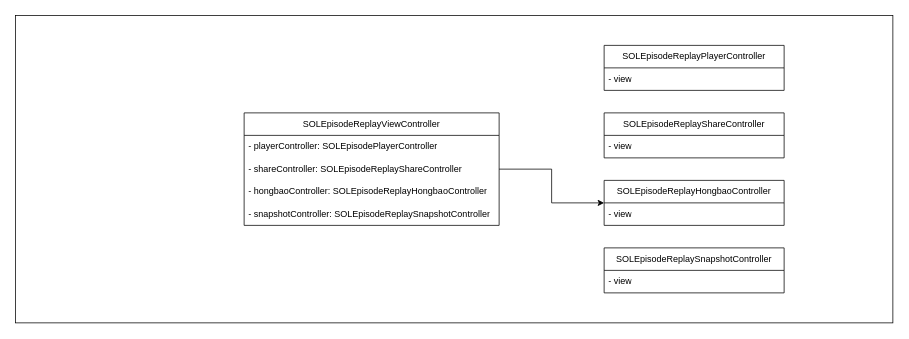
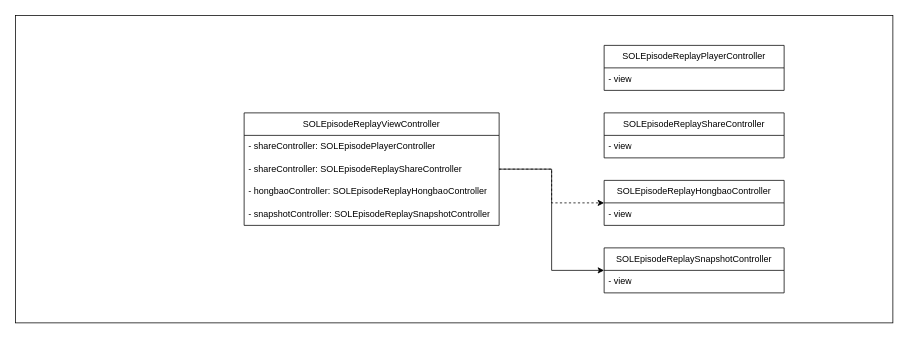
  <mxCell id="0" />
  <mxCell id="1" parent="0" />
  <mxCell id="2" value="" style="rounded=0;whiteSpace=wrap;html=1;fillColor=none;" vertex="1" parent="1"><mxGeometry x="20" y="20" width="1170" height="410" as="geometry" /></mxCell>
- <mxCell id="3" style="edgeStyle=orthogonalEdgeStyle;rounded=0;orthogonalLoop=1;jettySize=auto;html=1;" edge="1" parent="1" source="5" target="12"><mxGeometry relative="1" as="geometry" /></mxCell>
+ <mxCell id="3" style="edgeStyle=orthogonalEdgeStyle;rounded=0;orthogonalLoop=1;jettySize=auto;html=1;dashed=1;" edge="1" parent="1" source="5" target="12"><mxGeometry relative="1" as="geometry" /></mxCell>
+ <mxCell id="4" style="edgeStyle=orthogonalEdgeStyle;rounded=0;orthogonalLoop=1;jettySize=auto;html=1;" edge="1" parent="1" source="5" target="10"><mxGeometry relative="1" as="geometry"><Array as="points"><mxPoint x="735" y="225" /><mxPoint x="735" y="360" /></Array></mxGeometry></mxCell>
  <mxCell id="5" value="SOLEpisodeReplayViewController" style="swimlane;fontStyle=0;childLayout=stackLayout;horizontal=1;startSize=30;horizontalStack=0;resizeParent=1;resizeParentMax=0;resizeLast=0;collapsible=1;marginBottom=0;whiteSpace=wrap;html=1;" vertex="1" parent="1"><mxGeometry x="325" y="150" width="340" height="150" as="geometry" /></mxCell>
- <mxCell id="6" value="- playerController: SOLEpisodePlayerController" style="text;strokeColor=none;fillColor=none;align=left;verticalAlign=middle;spacingLeft=4;spacingRight=4;overflow=hidden;points=[[0,0.5],[1,0.5]];portConstraint=eastwest;rotatable=0;whiteSpace=wrap;html=1;" vertex="1" parent="5"><mxGeometry y="30" width="340" height="30" as="geometry" /></mxCell>
+ <mxCell id="6" value="- shareController: SOLEpisodePlayerController" style="text;strokeColor=none;fillColor=none;align=left;verticalAlign=middle;spacingLeft=4;spacingRight=4;overflow=hidden;points=[[0,0.5],[1,0.5]];portConstraint=eastwest;rotatable=0;whiteSpace=wrap;html=1;" vertex="1" parent="5"><mxGeometry y="30" width="340" height="30" as="geometry" /></mxCell>
  <mxCell id="7" value="- shareController: SOLEpisodeReplayShareController" style="text;strokeColor=none;fillColor=none;align=left;verticalAlign=middle;spacingLeft=4;spacingRight=4;overflow=hidden;points=[[0,0.5],[1,0.5]];portConstraint=eastwest;rotatable=0;whiteSpace=wrap;html=1;" vertex="1" parent="5"><mxGeometry y="60" width="340" height="30" as="geometry" /></mxCell>
  <mxCell id="8" value="- hongbaoController: SOLEpisodeReplayHongbaoController" style="text;strokeColor=none;fillColor=none;align=left;verticalAlign=middle;spacingLeft=4;spacingRight=4;overflow=hidden;points=[[0,0.5],[1,0.5]];portConstraint=eastwest;rotatable=0;whiteSpace=wrap;html=1;" vertex="1" parent="5"><mxGeometry y="90" width="340" height="30" as="geometry" /></mxCell>
  <mxCell id="9" value="- snapshotController: SOLEpisodeReplaySnapshotController" style="text;strokeColor=none;fillColor=none;align=left;verticalAlign=middle;spacingLeft=4;spacingRight=4;overflow=hidden;points=[[0,0.5],[1,0.5]];portConstraint=eastwest;rotatable=0;whiteSpace=wrap;html=1;" vertex="1" parent="5"><mxGeometry y="120" width="340" height="30" as="geometry" /></mxCell>
  <mxCell id="10" value="SOLEpisodeReplaySnapshotController" style="swimlane;fontStyle=0;childLayout=stackLayout;horizontal=1;startSize=30;horizontalStack=0;resizeParent=1;resizeParentMax=0;resizeLast=0;collapsible=1;marginBottom=0;whiteSpace=wrap;html=1;" vertex="1" parent="1"><mxGeometry x="805" y="330" width="240" height="60" as="geometry" /></mxCell>
  <mxCell id="11" value="- view" style="text;strokeColor=none;fillColor=none;align=left;verticalAlign=middle;spacingLeft=4;spacingRight=4;overflow=hidden;points=[[0,0.5],[1,0.5]];portConstraint=eastwest;rotatable=0;whiteSpace=wrap;html=1;" vertex="1" parent="10"><mxGeometry y="30" width="240" height="30" as="geometry" /></mxCell>
  <mxCell id="12" value="SOLEpisodeReplayHongbaoController" style="swimlane;fontStyle=0;childLayout=stackLayout;horizontal=1;startSize=30;horizontalStack=0;resizeParent=1;resizeParentMax=0;resizeLast=0;collapsible=1;marginBottom=0;whiteSpace=wrap;html=1;" vertex="1" parent="1"><mxGeometry x="805" y="240" width="240" height="60" as="geometry" /></mxCell>
  <mxCell id="13" value="- view" style="text;strokeColor=none;fillColor=none;align=left;verticalAlign=middle;spacingLeft=4;spacingRight=4;overflow=hidden;points=[[0,0.5],[1,0.5]];portConstraint=eastwest;rotatable=0;whiteSpace=wrap;html=1;" vertex="1" parent="12"><mxGeometry y="30" width="240" height="30" as="geometry" /></mxCell>
  <mxCell id="14" value="SOLEpisodeReplayShareController" style="swimlane;fontStyle=0;childLayout=stackLayout;horizontal=1;startSize=30;horizontalStack=0;resizeParent=1;resizeParentMax=0;resizeLast=0;collapsible=1;marginBottom=0;whiteSpace=wrap;html=1;" vertex="1" parent="1"><mxGeometry x="805" y="150" width="240" height="60" as="geometry" /></mxCell>
  <mxCell id="15" value="- view" style="text;strokeColor=none;fillColor=none;align=left;verticalAlign=middle;spacingLeft=4;spacingRight=4;overflow=hidden;points=[[0,0.5],[1,0.5]];portConstraint=eastwest;rotatable=0;whiteSpace=wrap;html=1;" vertex="1" parent="14"><mxGeometry y="30" width="240" height="30" as="geometry" /></mxCell>
  <mxCell id="16" value="SOLEpisodeReplayPlayerController" style="swimlane;fontStyle=0;childLayout=stackLayout;horizontal=1;startSize=30;horizontalStack=0;resizeParent=1;resizeParentMax=0;resizeLast=0;collapsible=1;marginBottom=0;whiteSpace=wrap;html=1;" vertex="1" parent="1"><mxGeometry x="805" y="60" width="240" height="60" as="geometry" /></mxCell>
  <mxCell id="17" value="- view" style="text;strokeColor=none;fillColor=none;align=left;verticalAlign=middle;spacingLeft=4;spacingRight=4;overflow=hidden;points=[[0,0.5],[1,0.5]];portConstraint=eastwest;rotatable=0;whiteSpace=wrap;html=1;" vertex="1" parent="16"><mxGeometry y="30" width="240" height="30" as="geometry" /></mxCell>
